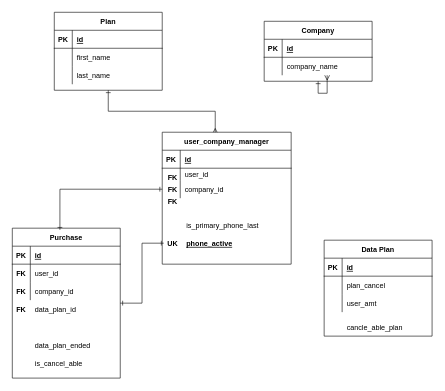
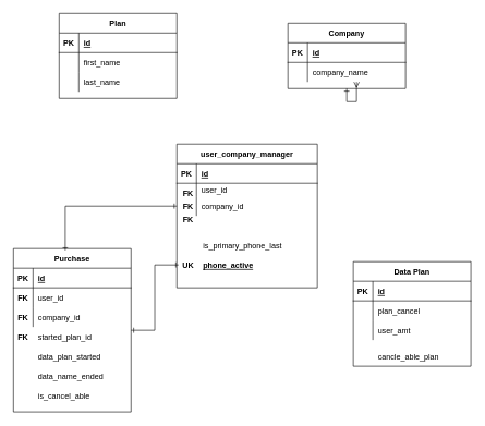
  <mxCell id="0" />
  <mxCell id="1" parent="0" />
- <mxCell id="2" style="edgeStyle=orthogonalEdgeStyle;rounded=0;orthogonalLoop=1;jettySize=auto;html=1;entryX=0.411;entryY=0.008;entryDx=0;entryDy=0;entryPerimeter=0;startArrow=ERone;startFill=0;endArrow=ERmany;endFill=0;" parent="1" source="3" target="46" edge="1"><mxGeometry relative="1" as="geometry" /></mxCell>
  <mxCell id="3" value="Plan" style="shape=table;startSize=30;container=1;collapsible=1;childLayout=tableLayout;fixedRows=1;rowLines=0;fontStyle=1;align=center;resizeLast=1;" parent="1" vertex="1"><mxGeometry x="90" y="20" width="180" height="130" as="geometry" /></mxCell>
  <mxCell id="4" value="" style="shape=partialRectangle;collapsible=0;dropTarget=0;pointerEvents=0;fillColor=none;top=0;left=0;bottom=1;right=0;points=[[0,0.5],[1,0.5]];portConstraint=eastwest;" parent="3" vertex="1"><mxGeometry y="30" width="180" height="30" as="geometry" /></mxCell>
  <mxCell id="5" value="PK" style="shape=partialRectangle;connectable=0;fillColor=none;top=0;left=0;bottom=0;right=0;fontStyle=1;overflow=hidden;" parent="4" vertex="1"><mxGeometry width="30" height="30" as="geometry" /></mxCell>
  <mxCell id="6" value="id" style="shape=partialRectangle;connectable=0;fillColor=none;top=0;left=0;bottom=0;right=0;align=left;spacingLeft=6;fontStyle=5;overflow=hidden;" parent="4" vertex="1"><mxGeometry x="30" width="150" height="30" as="geometry" /></mxCell>
  <mxCell id="7" value="" style="shape=partialRectangle;collapsible=0;dropTarget=0;pointerEvents=0;fillColor=none;top=0;left=0;bottom=0;right=0;points=[[0,0.5],[1,0.5]];portConstraint=eastwest;" parent="3" vertex="1"><mxGeometry y="60" width="180" height="30" as="geometry" /></mxCell>
  <mxCell id="8" value="" style="shape=partialRectangle;connectable=0;fillColor=none;top=0;left=0;bottom=0;right=0;editable=1;overflow=hidden;" parent="7" vertex="1"><mxGeometry width="30" height="30" as="geometry" /></mxCell>
  <mxCell id="9" value="first_name" style="shape=partialRectangle;connectable=0;fillColor=none;top=0;left=0;bottom=0;right=0;align=left;spacingLeft=6;overflow=hidden;" parent="7" vertex="1"><mxGeometry x="30" width="150" height="30" as="geometry" /></mxCell>
  <mxCell id="10" value="" style="shape=partialRectangle;collapsible=0;dropTarget=0;pointerEvents=0;fillColor=none;top=0;left=0;bottom=0;right=0;points=[[0,0.5],[1,0.5]];portConstraint=eastwest;" parent="3" vertex="1"><mxGeometry y="90" width="180" height="30" as="geometry" /></mxCell>
  <mxCell id="11" value="" style="shape=partialRectangle;connectable=0;fillColor=none;top=0;left=0;bottom=0;right=0;editable=1;overflow=hidden;" parent="10" vertex="1"><mxGeometry width="30" height="30" as="geometry" /></mxCell>
  <mxCell id="12" value="last_name" style="shape=partialRectangle;connectable=0;fillColor=none;top=0;left=0;bottom=0;right=0;align=left;spacingLeft=6;overflow=hidden;" parent="10" vertex="1"><mxGeometry x="30" width="150" height="30" as="geometry" /></mxCell>
  <mxCell id="13" style="edgeStyle=orthogonalEdgeStyle;rounded=0;orthogonalLoop=1;jettySize=auto;html=1;startArrow=ERone;startFill=0;endArrow=ERmany;endFill=0;" parent="1" source="14" target="20" edge="1"><mxGeometry relative="1" as="geometry" /></mxCell>
  <mxCell id="14" value="Company" style="shape=table;startSize=30;container=1;collapsible=1;childLayout=tableLayout;fixedRows=1;rowLines=0;fontStyle=1;align=center;resizeLast=1;" parent="1" vertex="1"><mxGeometry x="440" y="35" width="180" height="100" as="geometry" /></mxCell>
  <mxCell id="15" value="" style="shape=partialRectangle;collapsible=0;dropTarget=0;pointerEvents=0;fillColor=none;top=0;left=0;bottom=1;right=0;points=[[0,0.5],[1,0.5]];portConstraint=eastwest;" parent="14" vertex="1"><mxGeometry y="30" width="180" height="30" as="geometry" /></mxCell>
  <mxCell id="16" value="PK" style="shape=partialRectangle;connectable=0;fillColor=none;top=0;left=0;bottom=0;right=0;fontStyle=1;overflow=hidden;" parent="15" vertex="1"><mxGeometry width="30" height="30" as="geometry" /></mxCell>
  <mxCell id="17" value="id" style="shape=partialRectangle;connectable=0;fillColor=none;top=0;left=0;bottom=0;right=0;align=left;spacingLeft=6;fontStyle=5;overflow=hidden;" parent="15" vertex="1"><mxGeometry x="30" width="150" height="30" as="geometry" /></mxCell>
  <mxCell id="18" value="" style="shape=partialRectangle;collapsible=0;dropTarget=0;pointerEvents=0;fillColor=none;top=0;left=0;bottom=0;right=0;points=[[0,0.5],[1,0.5]];portConstraint=eastwest;" parent="14" vertex="1"><mxGeometry y="60" width="180" height="30" as="geometry" /></mxCell>
  <mxCell id="19" value="" style="shape=partialRectangle;connectable=0;fillColor=none;top=0;left=0;bottom=0;right=0;editable=1;overflow=hidden;" parent="18" vertex="1"><mxGeometry width="30" height="30" as="geometry" /></mxCell>
  <mxCell id="20" value="company_name" style="shape=partialRectangle;connectable=0;fillColor=none;top=0;left=0;bottom=0;right=0;align=left;spacingLeft=6;overflow=hidden;" parent="18" vertex="1"><mxGeometry x="30" width="150" height="30" as="geometry" /></mxCell>
  <mxCell id="21" value="Data Plan" style="shape=table;startSize=30;container=1;collapsible=1;childLayout=tableLayout;fixedRows=1;rowLines=0;fontStyle=1;align=center;resizeLast=1;" parent="1" vertex="1"><mxGeometry x="540" y="400" width="180" height="160" as="geometry" /></mxCell>
  <mxCell id="22" value="" style="shape=partialRectangle;collapsible=0;dropTarget=0;pointerEvents=0;fillColor=none;top=0;left=0;bottom=1;right=0;points=[[0,0.5],[1,0.5]];portConstraint=eastwest;" parent="21" vertex="1"><mxGeometry y="30" width="180" height="30" as="geometry" /></mxCell>
  <mxCell id="23" value="PK" style="shape=partialRectangle;connectable=0;fillColor=none;top=0;left=0;bottom=0;right=0;fontStyle=1;overflow=hidden;" parent="22" vertex="1"><mxGeometry width="30" height="30" as="geometry" /></mxCell>
  <mxCell id="24" value="id" style="shape=partialRectangle;connectable=0;fillColor=none;top=0;left=0;bottom=0;right=0;align=left;spacingLeft=6;fontStyle=5;overflow=hidden;" parent="22" vertex="1"><mxGeometry x="30" width="150" height="30" as="geometry" /></mxCell>
  <mxCell id="25" value="" style="shape=partialRectangle;collapsible=0;dropTarget=0;pointerEvents=0;fillColor=none;top=0;left=0;bottom=0;right=0;points=[[0,0.5],[1,0.5]];portConstraint=eastwest;" parent="21" vertex="1"><mxGeometry y="60" width="180" height="30" as="geometry" /></mxCell>
  <mxCell id="26" value="" style="shape=partialRectangle;connectable=0;fillColor=none;top=0;left=0;bottom=0;right=0;editable=1;overflow=hidden;" parent="25" vertex="1"><mxGeometry width="30" height="30" as="geometry" /></mxCell>
  <mxCell id="27" value="plan_cancel" style="shape=partialRectangle;connectable=0;fillColor=none;top=0;left=0;bottom=0;right=0;align=left;spacingLeft=6;overflow=hidden;" parent="25" vertex="1"><mxGeometry x="30" width="150" height="30" as="geometry" /></mxCell>
  <mxCell id="28" value="" style="shape=partialRectangle;collapsible=0;dropTarget=0;pointerEvents=0;fillColor=none;top=0;left=0;bottom=0;right=0;points=[[0,0.5],[1,0.5]];portConstraint=eastwest;" parent="21" vertex="1"><mxGeometry y="90" width="180" height="30" as="geometry" /></mxCell>
  <mxCell id="29" value="" style="shape=partialRectangle;connectable=0;fillColor=none;top=0;left=0;bottom=0;right=0;editable=1;overflow=hidden;" parent="28" vertex="1"><mxGeometry width="30" height="30" as="geometry" /></mxCell>
  <mxCell id="30" value="user_amt" style="shape=partialRectangle;connectable=0;fillColor=none;top=0;left=0;bottom=0;right=0;align=left;spacingLeft=6;overflow=hidden;" parent="28" vertex="1"><mxGeometry x="30" width="150" height="30" as="geometry" /></mxCell>
  <mxCell id="31" value="is_cancel_able" style="shape=partialRectangle;connectable=0;fillColor=none;top=0;left=0;bottom=0;right=0;align=left;spacingLeft=6;overflow=hidden;" parent="1" vertex="1"><mxGeometry x="50" y="590" width="150" height="30" as="geometry" /></mxCell>
  <mxCell id="32" style="edgeStyle=orthogonalEdgeStyle;rounded=0;orthogonalLoop=1;jettySize=auto;html=1;startArrow=ERone;startFill=0;endArrow=ERone;endFill=0;" parent="1" source="33" target="59" edge="1"><mxGeometry relative="1" as="geometry"><mxPoint x="540" y="490" as="targetPoint" /></mxGeometry></mxCell>
  <mxCell id="33" value="Purchase" style="shape=table;startSize=30;container=1;collapsible=1;childLayout=tableLayout;fixedRows=1;rowLines=0;fontStyle=1;align=center;resizeLast=1;" parent="1" vertex="1"><mxGeometry x="20" y="380" width="180" height="250" as="geometry"><mxRectangle x="90" y="340" width="90" height="30" as="alternateBounds" /></mxGeometry></mxCell>
  <mxCell id="34" value="" style="shape=partialRectangle;collapsible=0;dropTarget=0;pointerEvents=0;fillColor=none;top=0;left=0;bottom=1;right=0;points=[[0,0.5],[1,0.5]];portConstraint=eastwest;" parent="33" vertex="1"><mxGeometry y="30" width="180" height="30" as="geometry" /></mxCell>
  <mxCell id="35" value="PK" style="shape=partialRectangle;connectable=0;fillColor=none;top=0;left=0;bottom=0;right=0;fontStyle=1;overflow=hidden;" parent="34" vertex="1"><mxGeometry width="30" height="30" as="geometry" /></mxCell>
  <mxCell id="36" value="id" style="shape=partialRectangle;connectable=0;fillColor=none;top=0;left=0;bottom=0;right=0;align=left;spacingLeft=6;fontStyle=5;overflow=hidden;" parent="34" vertex="1"><mxGeometry x="30" width="150" height="30" as="geometry" /></mxCell>
  <mxCell id="37" value="" style="shape=partialRectangle;collapsible=0;dropTarget=0;pointerEvents=0;fillColor=none;top=0;left=0;bottom=0;right=0;points=[[0,0.5],[1,0.5]];portConstraint=eastwest;" parent="33" vertex="1"><mxGeometry y="60" width="180" height="30" as="geometry" /></mxCell>
  <mxCell id="38" value="" style="shape=partialRectangle;connectable=0;fillColor=none;top=0;left=0;bottom=0;right=0;editable=1;overflow=hidden;" parent="37" vertex="1"><mxGeometry width="30" height="30" as="geometry" /></mxCell>
  <mxCell id="39" value="user_id" style="shape=partialRectangle;connectable=0;fillColor=none;top=0;left=0;bottom=0;right=0;align=left;spacingLeft=6;overflow=hidden;" parent="37" vertex="1"><mxGeometry x="30" width="150" height="30" as="geometry" /></mxCell>
  <mxCell id="40" value="" style="shape=partialRectangle;collapsible=0;dropTarget=0;pointerEvents=0;fillColor=none;top=0;left=0;bottom=0;right=0;points=[[0,0.5],[1,0.5]];portConstraint=eastwest;" parent="33" vertex="1"><mxGeometry y="90" width="180" height="30" as="geometry" /></mxCell>
  <mxCell id="41" value="" style="shape=partialRectangle;connectable=0;fillColor=none;top=0;left=0;bottom=0;right=0;editable=1;overflow=hidden;" parent="40" vertex="1"><mxGeometry width="30" height="30" as="geometry" /></mxCell>
  <mxCell id="42" value="company_id" style="shape=partialRectangle;connectable=0;fillColor=none;top=0;left=0;bottom=0;right=0;align=left;spacingLeft=6;overflow=hidden;" parent="40" vertex="1"><mxGeometry x="30" width="150" height="30" as="geometry" /></mxCell>
- <mxCell id="43" value="data_plan_id" style="shape=partialRectangle;connectable=0;fillColor=none;top=0;left=0;bottom=0;right=0;align=left;spacingLeft=6;overflow=hidden;" parent="1" vertex="1"><mxGeometry x="50" y="500" width="150" height="30" as="geometry" /></mxCell>
- <mxCell id="45" value="data_plan_ended" style="shape=partialRectangle;connectable=0;fillColor=none;top=0;left=0;bottom=0;right=0;align=left;spacingLeft=6;overflow=hidden;" parent="1" vertex="1"><mxGeometry x="50" y="560" width="150" height="30" as="geometry" /></mxCell>
+ <mxCell id="43" value="started_plan_id" style="shape=partialRectangle;connectable=0;fillColor=none;top=0;left=0;bottom=0;right=0;align=left;spacingLeft=6;overflow=hidden;" parent="1" vertex="1"><mxGeometry x="50" y="500" width="150" height="30" as="geometry" /></mxCell>
+ <mxCell id="44" value="data_plan_started" style="shape=partialRectangle;connectable=0;fillColor=none;top=0;left=0;bottom=0;right=0;align=left;spacingLeft=6;overflow=hidden;" parent="1" vertex="1"><mxGeometry x="50" y="530" width="150" height="30" as="geometry" /></mxCell>
+ <mxCell id="45" value="data_name_ended" style="shape=partialRectangle;connectable=0;fillColor=none;top=0;left=0;bottom=0;right=0;align=left;spacingLeft=6;overflow=hidden;" parent="1" vertex="1"><mxGeometry x="50" y="560" width="150" height="30" as="geometry" /></mxCell>
  <mxCell id="46" value="user_company_manager" style="shape=table;startSize=30;container=1;collapsible=1;childLayout=tableLayout;fixedRows=1;rowLines=0;fontStyle=1;align=center;resizeLast=1;" parent="1" vertex="1"><mxGeometry x="270" y="220" width="215" height="220" as="geometry"><mxRectangle x="90" y="340" width="90" height="30" as="alternateBounds" /></mxGeometry></mxCell>
  <mxCell id="47" value="" style="shape=partialRectangle;collapsible=0;dropTarget=0;pointerEvents=0;fillColor=none;top=0;left=0;bottom=1;right=0;points=[[0,0.5],[1,0.5]];portConstraint=eastwest;" parent="46" vertex="1"><mxGeometry y="30" width="215" height="30" as="geometry" /></mxCell>
  <mxCell id="48" value="PK" style="shape=partialRectangle;connectable=0;fillColor=none;top=0;left=0;bottom=0;right=0;fontStyle=1;overflow=hidden;" parent="47" vertex="1"><mxGeometry width="30" height="30" as="geometry" /></mxCell>
  <mxCell id="49" value="id" style="shape=partialRectangle;connectable=0;fillColor=none;top=0;left=0;bottom=0;right=0;align=left;spacingLeft=6;fontStyle=5;overflow=hidden;" parent="47" vertex="1"><mxGeometry x="30" width="185" height="30" as="geometry" /></mxCell>
  <mxCell id="50" value="" style="shape=partialRectangle;collapsible=0;dropTarget=0;pointerEvents=0;fillColor=none;top=0;left=0;bottom=0;right=0;points=[[0,0.5],[1,0.5]];portConstraint=eastwest;" parent="46" vertex="1"><mxGeometry y="60" width="215" height="20" as="geometry" /></mxCell>
  <mxCell id="51" value="" style="shape=partialRectangle;connectable=0;fillColor=none;top=0;left=0;bottom=0;right=0;editable=1;overflow=hidden;" parent="50" vertex="1"><mxGeometry width="30" height="20" as="geometry" /></mxCell>
  <mxCell id="52" value="user_id" style="shape=partialRectangle;connectable=0;fillColor=none;top=0;left=0;bottom=0;right=0;align=left;spacingLeft=6;overflow=hidden;" parent="50" vertex="1"><mxGeometry x="30" width="185" height="20" as="geometry" /></mxCell>
  <mxCell id="53" value="" style="shape=partialRectangle;collapsible=0;dropTarget=0;pointerEvents=0;fillColor=none;top=0;left=0;bottom=0;right=0;points=[[0,0.5],[1,0.5]];portConstraint=eastwest;" parent="46" vertex="1"><mxGeometry y="80" width="215" height="30" as="geometry" /></mxCell>
  <mxCell id="54" value="" style="shape=partialRectangle;connectable=0;fillColor=none;top=0;left=0;bottom=0;right=0;editable=1;overflow=hidden;" parent="53" vertex="1"><mxGeometry width="30" height="30" as="geometry" /></mxCell>
  <mxCell id="55" value="company_id" style="shape=partialRectangle;connectable=0;fillColor=none;top=0;left=0;bottom=0;right=0;align=left;spacingLeft=6;overflow=hidden;" parent="53" vertex="1"><mxGeometry x="30" width="185" height="30" as="geometry" /></mxCell>
  <mxCell id="56" value="is_primary_phone_last" style="shape=partialRectangle;connectable=0;fillColor=none;top=0;left=0;bottom=0;right=0;align=left;spacingLeft=6;overflow=hidden;" parent="1" vertex="1"><mxGeometry x="302.5" y="360" width="180" height="30" as="geometry" /></mxCell>
  <mxCell id="57" style="edgeStyle=orthogonalEdgeStyle;rounded=0;orthogonalLoop=1;jettySize=auto;html=1;entryX=0.441;entryY=0.011;entryDx=0;entryDy=0;entryPerimeter=0;startArrow=ERone;startFill=0;endArrow=ERone;endFill=0;" parent="1" source="53" target="33" edge="1"><mxGeometry relative="1" as="geometry" /></mxCell>
  <mxCell id="58" value="phone_active" style="shape=partialRectangle;connectable=0;fillColor=none;top=0;left=0;bottom=0;right=0;align=left;spacingLeft=6;overflow=hidden;fontStyle=5" parent="1" vertex="1"><mxGeometry x="302.5" y="390" width="150" height="30" as="geometry" /></mxCell>
  <mxCell id="59" value="UK" style="shape=partialRectangle;connectable=0;fillColor=none;top=0;left=0;bottom=0;right=0;fontStyle=1;overflow=hidden;" parent="1" vertex="1"><mxGeometry x="272.5" y="390" width="30" height="30" as="geometry" /></mxCell>
  <mxCell id="60" value="FK" style="shape=partialRectangle;connectable=0;fillColor=none;top=0;left=0;bottom=0;right=0;fontStyle=1;overflow=hidden;" parent="1" vertex="1"><mxGeometry x="272.5" y="280" width="30" height="30" as="geometry" /></mxCell>
  <mxCell id="61" value="FK" style="shape=partialRectangle;connectable=0;fillColor=none;top=0;left=0;bottom=0;right=0;fontStyle=1;overflow=hidden;" parent="1" vertex="1"><mxGeometry x="272.5" y="300" width="30" height="30" as="geometry" /></mxCell>
  <mxCell id="62" value="FK" style="shape=partialRectangle;connectable=0;fillColor=none;top=0;left=0;bottom=0;right=0;fontStyle=1;overflow=hidden;" parent="1" vertex="1"><mxGeometry x="272.5" y="320" width="30" height="30" as="geometry" /></mxCell>
  <mxCell id="63" value="FK" style="shape=partialRectangle;connectable=0;fillColor=none;top=0;left=0;bottom=0;right=0;fontStyle=1;overflow=hidden;" parent="1" vertex="1"><mxGeometry x="20" y="440" width="30" height="30" as="geometry" /></mxCell>
  <mxCell id="64" value="FK" style="shape=partialRectangle;connectable=0;fillColor=none;top=0;left=0;bottom=0;right=0;fontStyle=1;overflow=hidden;" parent="1" vertex="1"><mxGeometry x="20" y="470" width="30" height="30" as="geometry" /></mxCell>
  <mxCell id="65" value="FK" style="shape=partialRectangle;connectable=0;fillColor=none;top=0;left=0;bottom=0;right=0;fontStyle=1;overflow=hidden;" parent="1" vertex="1"><mxGeometry x="20" y="500" width="30" height="30" as="geometry" /></mxCell>
  <mxCell id="66" value="cancle_able_plan" style="shape=partialRectangle;connectable=0;fillColor=none;top=0;left=0;bottom=0;right=0;align=left;spacingLeft=6;overflow=hidden;" vertex="1" parent="1"><mxGeometry x="570" y="530" width="150" height="30" as="geometry" /></mxCell>
